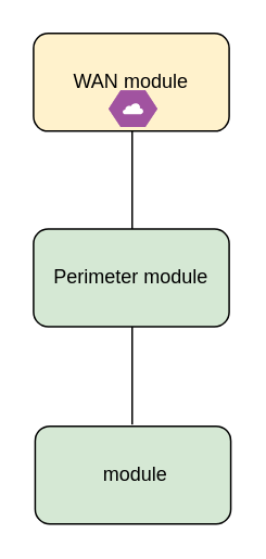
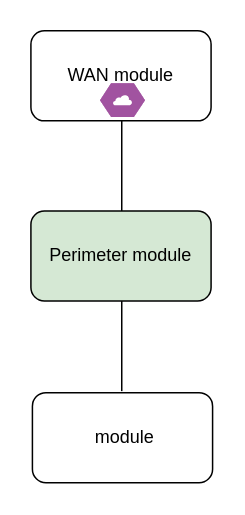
  <mxCell id="0" />
  <mxCell id="1" parent="0" />
- <mxCell id="2" value="WAN module" style="rounded=1;whiteSpace=wrap;html=1;fillColor=#fff2cc;" vertex="1" parent="1"><mxGeometry x="20" y="20" width="120" height="60" as="geometry" /></mxCell>
+ <mxCell id="2" value="WAN module" style="rounded=1;whiteSpace=wrap;html=1;" vertex="1" parent="1"><mxGeometry x="20" y="20" width="120" height="60" as="geometry" /></mxCell>
  <mxCell id="3" value="" style="verticalLabelPosition=bottom;sketch=0;html=1;fillColor=#A153A0;strokeColor=#ffffff;verticalAlign=top;align=center;points=[[0,0.5,0],[0.125,0.25,0],[0.25,0,0],[0.5,0,0],[0.75,0,0],[0.875,0.25,0],[1,0.5,0],[0.875,0.75,0],[0.75,1,0],[0.5,1,0],[0.125,0.75,0]];pointerEvents=1;shape=mxgraph.cisco_safe.compositeIcon;bgIcon=mxgraph.cisco_safe.design.blank_device;resIcon=mxgraph.cisco_safe.design.sd_wan;" vertex="1" parent="1"><mxGeometry x="66" y="55" width="30" height="22.5" as="geometry" /></mxCell>
  <mxCell id="4" value="" style="endArrow=none;html=1;rounded=0;" edge="1" parent="1"><mxGeometry width="50" height="50" relative="1" as="geometry"><mxPoint x="80.5" y="140" as="sourcePoint" /><mxPoint x="80.5" y="80" as="targetPoint" /></mxGeometry></mxCell>
  <mxCell id="5" value="Perimeter module" style="rounded=1;whiteSpace=wrap;html=1;fillColor=#d5e8d4;" vertex="1" parent="1"><mxGeometry x="20" y="140" width="120" height="60" as="geometry" /></mxCell>
- <mxCell id="6" value="&amp;nbsp;module" style="rounded=1;whiteSpace=wrap;html=1;fillColor=#d5e8d4;" vertex="1" parent="1"><mxGeometry x="21" y="261" width="120" height="60" as="geometry" /></mxCell>
+ <mxCell id="6" value="&amp;nbsp;module" style="rounded=1;whiteSpace=wrap;html=1;" vertex="1" parent="1"><mxGeometry x="21" y="261" width="120" height="60" as="geometry" /></mxCell>
  <mxCell id="7" value="" style="endArrow=none;html=1;rounded=0;" edge="1" parent="1"><mxGeometry width="50" height="50" relative="1" as="geometry"><mxPoint x="80.5" y="260" as="sourcePoint" /><mxPoint x="80.5" y="200" as="targetPoint" /></mxGeometry></mxCell>
